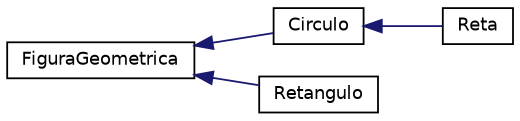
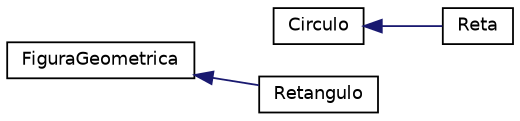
  digraph {
    rankdir=LR
    node [color=black fillcolor=white fontname=Helvetica fontsize=10 shape=record style=filled]
    edge [color=midnightblue dir=back fontname=Helvetica fontsize=10 labelfontname=Helvetica labelfontsize=10 style=solid]
    n1 [height=0.2 label=FiguraGeometrica width=0.4]
    n2 [height=0.2 label=Circulo width=0.4]
    n3 [height=0.2 label=Retangulo width=0.4]
    n4 [height=0.2 label=Reta width=0.4]
-   n1 -> n2
    n1 -> n3
    n2 -> n4
  }
